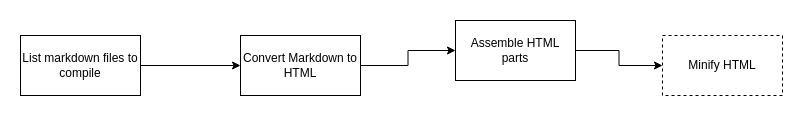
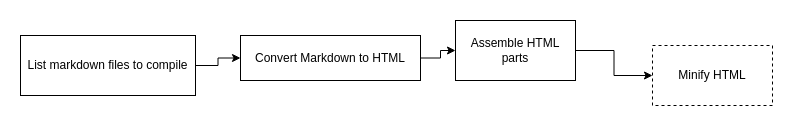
  <mxCell id="0" />
  <mxCell id="1" parent="0" />
  <mxCell id="2" style="edgeStyle=orthogonalEdgeStyle;rounded=0;orthogonalLoop=1;jettySize=auto;html=1;" parent="1" source="3" target="7" edge="1"><mxGeometry relative="1" as="geometry" /></mxCell>
- <mxCell id="3" value="Convert Markdown to HTML" style="rounded=0;whiteSpace=wrap;html=1;" parent="1" vertex="1"><mxGeometry x="240" y="35" width="120" height="60" as="geometry" /></mxCell>
+ <mxCell id="3" value="Convert Markdown to HTML" style="rounded=0;whiteSpace=wrap;html=1;" parent="1" vertex="1"><mxGeometry x="240" y="35" width="180" height="45" as="geometry" /></mxCell>
  <mxCell id="4" style="edgeStyle=orthogonalEdgeStyle;rounded=0;orthogonalLoop=1;jettySize=auto;html=1;" parent="1" source="5" target="3" edge="1"><mxGeometry relative="1" as="geometry" /></mxCell>
- <mxCell id="5" value="List markdown files to compile" style="rounded=0;whiteSpace=wrap;html=1;" parent="1" vertex="1"><mxGeometry x="20" y="35" width="120" height="60" as="geometry" /></mxCell>
+ <mxCell id="5" value="List markdown files to compile" style="rounded=0;whiteSpace=wrap;html=1;" parent="1" vertex="1"><mxGeometry x="20" y="35" width="175" height="60" as="geometry" /></mxCell>
  <mxCell id="6" style="edgeStyle=orthogonalEdgeStyle;rounded=0;orthogonalLoop=1;jettySize=auto;html=1;" parent="1" source="7" target="8" edge="1"><mxGeometry relative="1" as="geometry" /></mxCell>
  <mxCell id="7" value="Assemble HTML parts" style="rounded=0;whiteSpace=wrap;html=1;" parent="1" vertex="1"><mxGeometry x="455" y="20" width="120" height="60" as="geometry" /></mxCell>
- <mxCell id="8" value="Minify HTML" style="rounded=0;whiteSpace=wrap;html=1;dashed=1;" parent="1" vertex="1"><mxGeometry x="662" y="35" width="120" height="60" as="geometry" /></mxCell>
+ <mxCell id="8" value="Minify HTML" style="rounded=0;whiteSpace=wrap;html=1;dashed=1;" parent="1" vertex="1"><mxGeometry x="652" y="45" width="120" height="60" as="geometry" /></mxCell>
